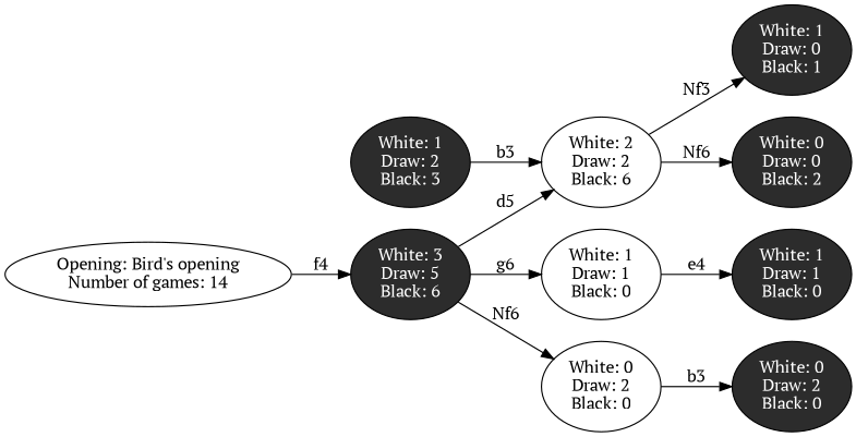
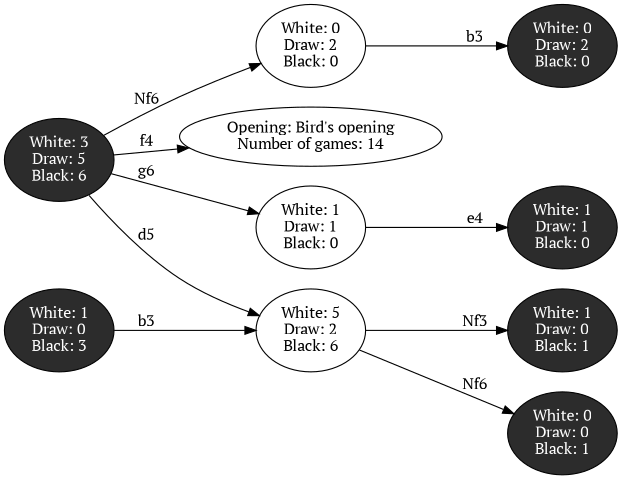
  digraph {
    fontname="PT Serif"
    rankdir=LR
    node [fillcolor="#2c2c2c" fontcolor=white fontname="PT Serif" style=filled]
    edge [fontname="PT Serif"]
    n1 [fillcolor=white fontcolor=black label="Opening: Bird's opening\nNumber of games: 14"]
    n2 [label="White: 3\nDraw: 5\nBlack: 6"]
-   n3 [fillcolor=white fontcolor=black label="White: 2\nDraw: 2\nBlack: 6"]
+   n3 [fillcolor=white fontcolor=black label="White: 5\nDraw: 2\nBlack: 6"]
    n4 [fillcolor=white fontcolor=black label="White: 1\nDraw: 1\nBlack: 0"]
    n5 [fillcolor=white fontcolor=black label="White: 0\nDraw: 2\nBlack: 0"]
    n6 [label="White: 1\nDraw: 0\nBlack: 1"]
-   n7 [label="White: 0\nDraw: 0\nBlack: 2"]
+   n7 [label="White: 0\nDraw: 0\nBlack: 1"]
    n8 [label="White: 1\nDraw: 1\nBlack: 0"]
    n9 [label="White: 0\nDraw: 2\nBlack: 0"]
-   n10 [label="White: 1\nDraw: 2\nBlack: 3"]
-   n1 -> n2 [label=f4]
+   n10 [label="White: 1\nDraw: 0\nBlack: 3"]
+   n2 -> n1 [label=f4]
    n2 -> n3 [label=d5]
    n2 -> n4 [label=g6]
    n2 -> n5 [label=Nf6]
    n3 -> n6 [label=Nf3]
    n3 -> n7 [label=Nf6]
    n4 -> n8 [label=e4]
    n5 -> n9 [label=b3]
    n10 -> n3 [label=b3]
  }
